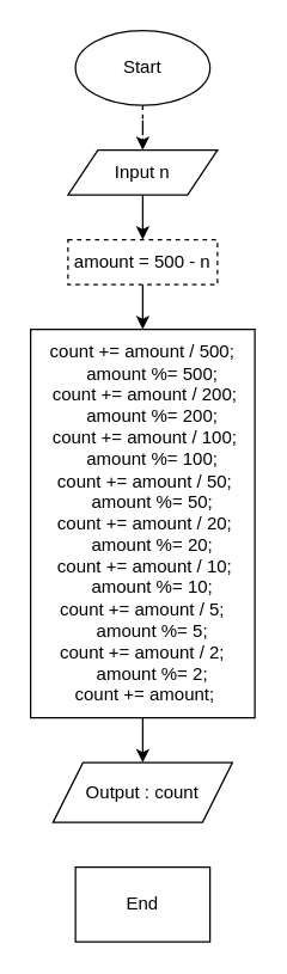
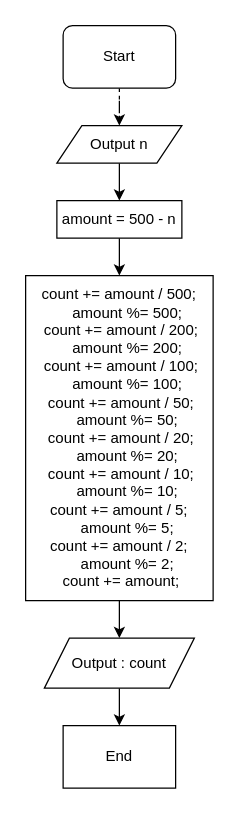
  <mxCell id="0" />
  <mxCell id="1" parent="0" />
  <mxCell id="2" value="" style="edgeStyle=orthogonalEdgeStyle;rounded=0;orthogonalLoop=1;jettySize=auto;html=1;dashed=1;" edge="1" parent="1" source="3" target="6"><mxGeometry relative="1" as="geometry" /></mxCell>
- <mxCell id="3" value="Start" style="ellipse;whiteSpace=wrap;html=1;" vertex="1" parent="1"><mxGeometry x="50" y="20" width="90" height="50" as="geometry" /></mxCell>
+ <mxCell id="3" value="Start" style="whiteSpace=wrap;html=1;rounded=1;" vertex="1" parent="1"><mxGeometry x="50" y="20" width="90" height="50" as="geometry" /></mxCell>
  <mxCell id="4" value="End" style="whiteSpace=wrap;html=1;rounded=0;" vertex="1" parent="1"><mxGeometry x="50" y="580" width="90" height="50" as="geometry" /></mxCell>
  <mxCell id="5" value="" style="edgeStyle=orthogonalEdgeStyle;rounded=0;orthogonalLoop=1;jettySize=auto;html=1;" edge="1" parent="1" source="6" target="8"><mxGeometry relative="1" as="geometry" /></mxCell>
- <mxCell id="6" value="Input n" style="shape=parallelogram;perimeter=parallelogramPerimeter;whiteSpace=wrap;html=1;fixedSize=1;" vertex="1" parent="1"><mxGeometry x="45" y="100" width="100" height="30" as="geometry" /></mxCell>
+ <mxCell id="6" value="Output n" style="shape=parallelogram;perimeter=parallelogramPerimeter;whiteSpace=wrap;html=1;fixedSize=1;" vertex="1" parent="1"><mxGeometry x="45" y="100" width="100" height="30" as="geometry" /></mxCell>
  <mxCell id="7" value="" style="edgeStyle=orthogonalEdgeStyle;rounded=0;orthogonalLoop=1;jettySize=auto;html=1;" edge="1" parent="1" source="8" target="10"><mxGeometry relative="1" as="geometry" /></mxCell>
- <mxCell id="8" value="amount = 500 - n" style="rounded=0;whiteSpace=wrap;html=1;dashed=1;" vertex="1" parent="1"><mxGeometry x="45" y="160" width="100" height="30" as="geometry" /></mxCell>
+ <mxCell id="8" value="amount = 500 - n" style="rounded=0;whiteSpace=wrap;html=1;" vertex="1" parent="1"><mxGeometry x="45" y="160" width="100" height="30" as="geometry" /></mxCell>
  <mxCell id="9" value="" style="edgeStyle=orthogonalEdgeStyle;rounded=0;orthogonalLoop=1;jettySize=auto;html=1;" edge="1" parent="1" source="10" target="12"><mxGeometry relative="1" as="geometry" /></mxCell>
  <mxCell id="10" value="&lt;div&gt;count += amount / 500;&lt;/div&gt;&lt;div&gt;&amp;nbsp; &amp;nbsp; amount %= 500;&lt;/div&gt;&lt;div&gt;&amp;nbsp;count += amount / 200;&lt;/div&gt;&lt;div&gt;&amp;nbsp; &amp;nbsp; amount %= 200;&lt;/div&gt;&lt;div&gt;&amp;nbsp;count += amount / 100;&lt;/div&gt;&lt;div&gt;&amp;nbsp; &amp;nbsp; amount %= 100;&lt;/div&gt;&lt;div&gt;&amp;nbsp;count += amount / 50;&lt;/div&gt;&lt;div&gt;&amp;nbsp; &amp;nbsp; amount %= 50;&lt;/div&gt;&lt;div&gt;&amp;nbsp;count += amount / 20;&lt;/div&gt;&lt;div&gt;&amp;nbsp; &amp;nbsp; amount %= 20;&lt;/div&gt;&lt;div&gt;&amp;nbsp;count += amount / 10;&lt;/div&gt;&lt;div&gt;&amp;nbsp; &amp;nbsp; amount %= 10;&lt;/div&gt;&lt;div&gt;count += amount / 5;&lt;/div&gt;&lt;div&gt;&amp;nbsp; &amp;nbsp; amount %= 5;&lt;/div&gt;&lt;div&gt;count += amount / 2;&lt;/div&gt;&lt;div&gt;&amp;nbsp; &amp;nbsp; amount %= 2;&lt;/div&gt;&lt;div&gt;&amp;nbsp;count += amount;&lt;/div&gt;" style="rounded=0;whiteSpace=wrap;html=1;" vertex="1" parent="1"><mxGeometry x="20" y="220" width="150" height="260" as="geometry" /></mxCell>
+ <mxCell id="11" value="" style="edgeStyle=orthogonalEdgeStyle;rounded=0;orthogonalLoop=1;jettySize=auto;html=1;" edge="1" parent="1" source="12" target="4"><mxGeometry relative="1" as="geometry" /></mxCell>
  <mxCell id="12" value="Output : count" style="shape=parallelogram;perimeter=parallelogramPerimeter;whiteSpace=wrap;html=1;fixedSize=1;" vertex="1" parent="1"><mxGeometry x="35" y="510" width="120" height="40" as="geometry" /></mxCell>
